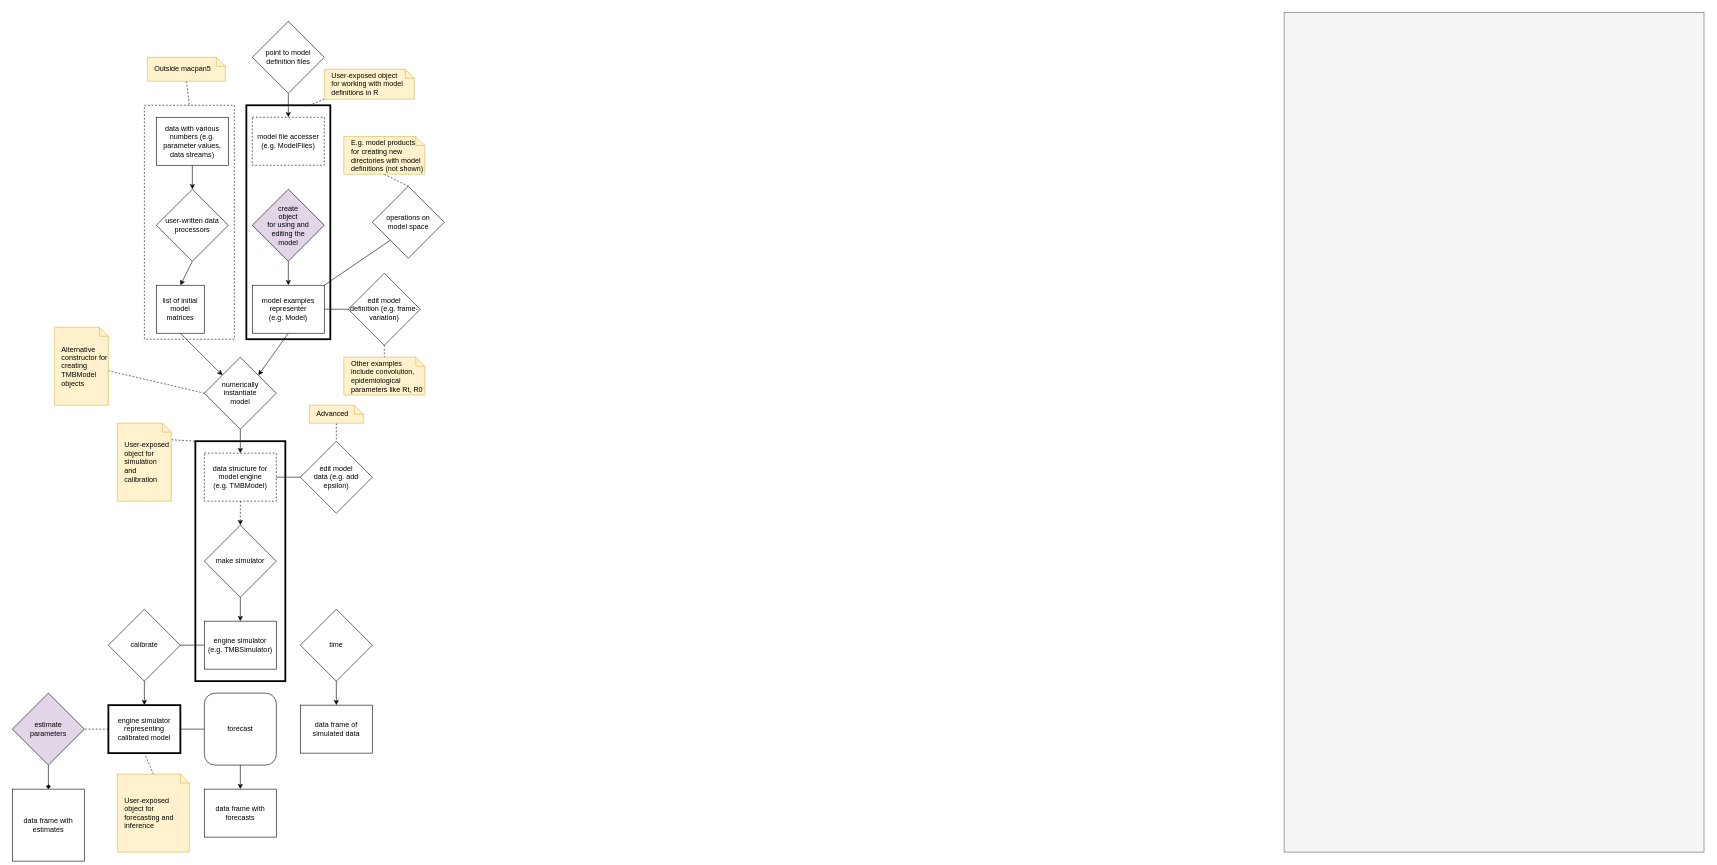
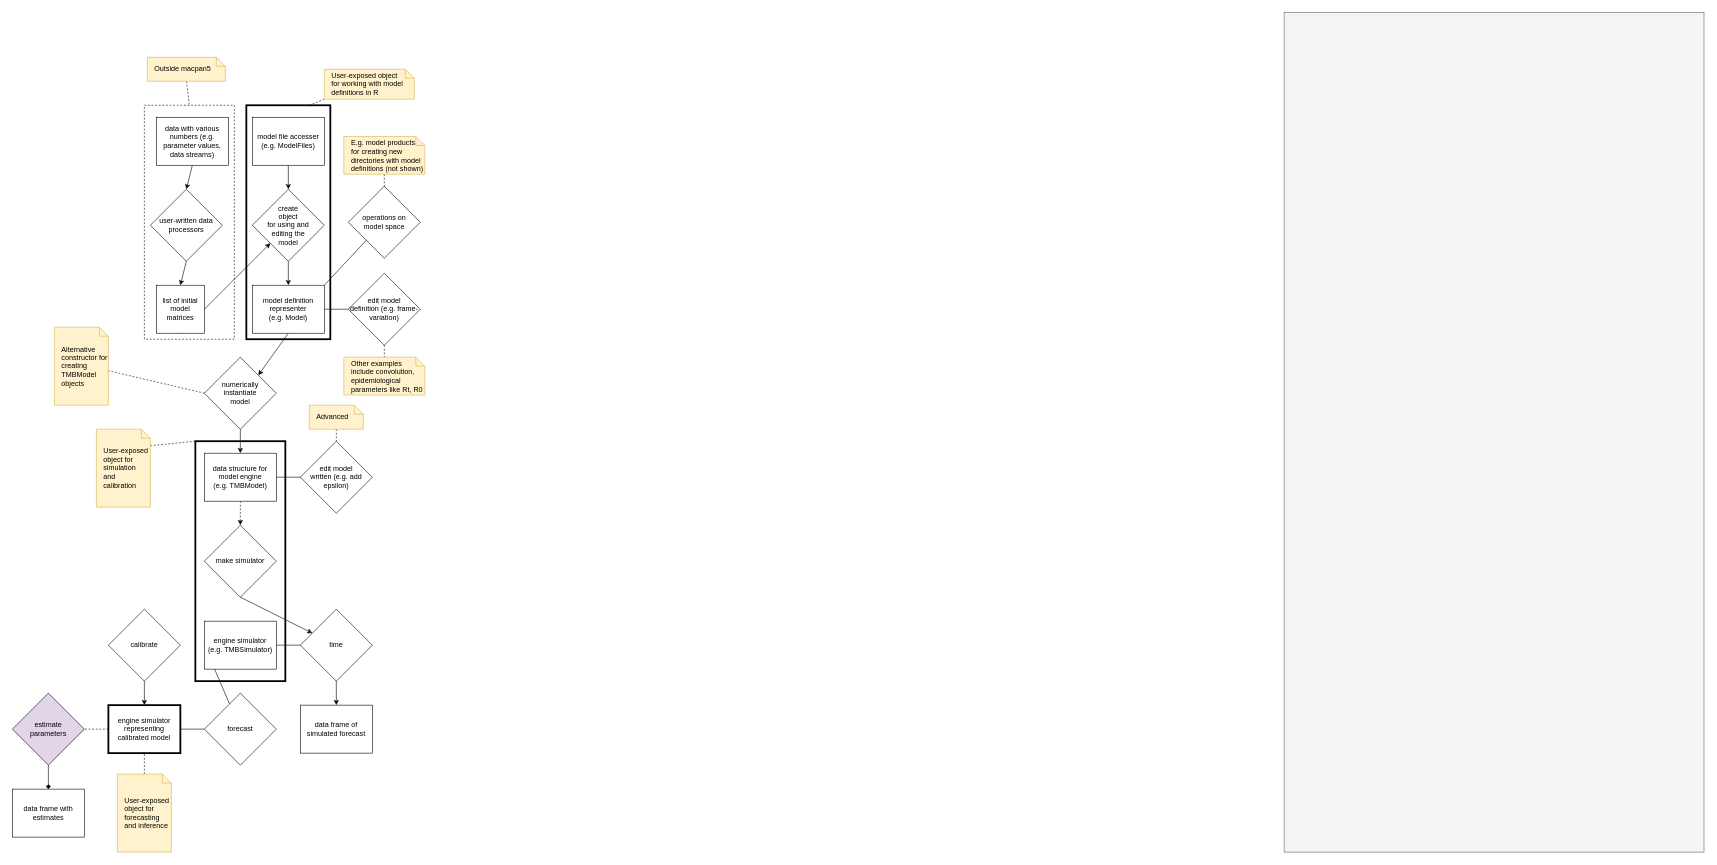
  <mxCell id="0" />
  <mxCell id="1" parent="0" />
  <mxCell id="2" value="" style="rounded=0;whiteSpace=wrap;html=1;fillStyle=solid;fillColor=#f5f5f5;fontColor=#333333;strokeColor=#666666;" parent="1" vertex="1"><mxGeometry x="2140" y="20" width="700" height="1400" as="geometry" /></mxCell>
  <mxCell id="3" value="" style="rounded=0;whiteSpace=wrap;html=1;fillColor=none;dashed=1;" parent="1" vertex="1"><mxGeometry x="240" y="175" width="150" height="390" as="geometry" /></mxCell>
- <mxCell id="5" value="model file accesser&lt;br&gt;(e.g. ModelFiles)" style="rounded=0;whiteSpace=wrap;html=1;dashed=1;" parent="1" vertex="1"><mxGeometry x="420" y="195" width="120" height="80" as="geometry" /></mxCell>
+ <mxCell id="4" style="edgeStyle=none;html=1;exitX=0.5;exitY=1;exitDx=0;exitDy=0;entryX=0.5;entryY=0;entryDx=0;entryDy=0;" parent="1" source="5" target="15" edge="1"><mxGeometry relative="1" as="geometry" /></mxCell>
+ <mxCell id="5" value="model file accesser&lt;br&gt;(e.g. ModelFiles)" style="rounded=0;whiteSpace=wrap;html=1;" parent="1" vertex="1"><mxGeometry x="420" y="195" width="120" height="80" as="geometry" /></mxCell>
  <mxCell id="6" style="edgeStyle=none;html=1;exitX=1;exitY=0.5;exitDx=0;exitDy=0;entryX=0;entryY=0.5;entryDx=0;entryDy=0;endArrow=none;endFill=0;" parent="1" source="59" target="17" edge="1"><mxGeometry relative="1" as="geometry" /></mxCell>
  <mxCell id="7" style="edgeStyle=none;html=1;exitX=0.5;exitY=1;exitDx=0;exitDy=0;entryX=1;entryY=0;entryDx=0;entryDy=0;endArrow=classic;endFill=1;" parent="1" source="59" target="20" edge="1"><mxGeometry relative="1" as="geometry" /></mxCell>
  <mxCell id="8" style="edgeStyle=none;html=1;exitX=0.5;exitY=1;exitDx=0;exitDy=0;entryX=0.5;entryY=0;entryDx=0;entryDy=0;endArrow=classic;endFill=1;dashed=1;" parent="1" source="9" target="28" edge="1"><mxGeometry relative="1" as="geometry" /></mxCell>
- <mxCell id="9" value="data structure for model engine&lt;br&gt;(e.g. TMBModel)" style="rounded=0;whiteSpace=wrap;html=1;dashed=1;" parent="1" vertex="1"><mxGeometry x="340" y="755" width="120" height="80" as="geometry" /></mxCell>
- <mxCell id="10" style="edgeStyle=none;html=1;exitX=0;exitY=0.5;exitDx=0;exitDy=0;entryX=1;entryY=0.5;entryDx=0;entryDy=0;endArrow=none;endFill=0;" parent="1" source="11" target="33" edge="1"><mxGeometry relative="1" as="geometry" /></mxCell>
+ <mxCell id="9" value="data structure for model engine&lt;br&gt;(e.g. TMBModel)" style="rounded=0;whiteSpace=wrap;html=1;" parent="1" vertex="1"><mxGeometry x="340" y="755" width="120" height="80" as="geometry" /></mxCell>
+ <mxCell id="10" style="edgeStyle=none;html=1;exitX=0;exitY=0.5;exitDx=0;exitDy=0;endArrow=none;endFill=0;" parent="1" source="11" target="42" edge="1"><mxGeometry relative="1" as="geometry" /></mxCell>
  <mxCell id="11" value="engine simulator&lt;br&gt;(e.g. TMBSimulator)" style="rounded=0;whiteSpace=wrap;html=1;" parent="1" vertex="1"><mxGeometry x="340" y="1035" width="120" height="80" as="geometry" /></mxCell>
- <mxCell id="12" style="edgeStyle=none;html=1;exitX=0.5;exitY=1;exitDx=0;exitDy=0;entryX=0.5;entryY=0;entryDx=0;entryDy=0;" parent="1" source="13" target="5" edge="1"><mxGeometry relative="1" as="geometry" /></mxCell>
- <mxCell id="13" value="point to model definition files" style="rhombus;whiteSpace=wrap;html=1;" parent="1" vertex="1"><mxGeometry x="420" y="35" width="120" height="120" as="geometry" /></mxCell>
  <mxCell id="14" style="edgeStyle=none;html=1;exitX=0.5;exitY=1;exitDx=0;exitDy=0;entryX=0.5;entryY=0;entryDx=0;entryDy=0;" parent="1" source="15" target="59" edge="1"><mxGeometry relative="1" as="geometry" /></mxCell>
- <mxCell id="15" value="create &lt;br&gt;object &lt;br&gt;for using and &lt;br&gt;editing the &lt;br&gt;model" style="rhombus;whiteSpace=wrap;html=1;fillColor=#e1d5e7;" parent="1" vertex="1"><mxGeometry x="420" y="315" width="120" height="120" as="geometry" /></mxCell>
+ <mxCell id="15" value="create &lt;br&gt;object &lt;br&gt;for using and &lt;br&gt;editing the &lt;br&gt;model" style="rhombus;whiteSpace=wrap;html=1;" parent="1" vertex="1"><mxGeometry x="420" y="315" width="120" height="120" as="geometry" /></mxCell>
  <mxCell id="16" style="edgeStyle=none;html=1;exitX=0.5;exitY=1;exitDx=0;exitDy=0;entryX=0.5;entryY=0;entryDx=0;entryDy=0;entryPerimeter=0;dashed=1;endArrow=none;endFill=0;" parent="1" source="17" target="63" edge="1"><mxGeometry relative="1" as="geometry" /></mxCell>
  <mxCell id="17" value="edit model&lt;br&gt;definition (e.g. frame-variation)" style="rhombus;whiteSpace=wrap;html=1;" parent="1" vertex="1"><mxGeometry x="580" y="455" width="120" height="120" as="geometry" /></mxCell>
  <mxCell id="18" style="edgeStyle=none;html=1;exitX=0.5;exitY=1;exitDx=0;exitDy=0;entryX=0.5;entryY=0;entryDx=0;entryDy=0;endArrow=classic;endFill=1;" parent="1" source="20" target="9" edge="1"><mxGeometry relative="1" as="geometry" /></mxCell>
  <mxCell id="19" style="edgeStyle=none;html=1;exitX=0;exitY=0.5;exitDx=0;exitDy=0;entryX=0;entryY=0;entryDx=90;entryDy=72.5;entryPerimeter=0;dashed=1;endArrow=none;endFill=0;" parent="1" source="20" target="64" edge="1"><mxGeometry relative="1" as="geometry" /></mxCell>
  <mxCell id="20" value="numerically instantiate &lt;br&gt;model" style="rhombus;whiteSpace=wrap;html=1;" parent="1" vertex="1"><mxGeometry x="340" y="595" width="120" height="120" as="geometry" /></mxCell>
  <mxCell id="21" style="edgeStyle=none;html=1;exitX=0.5;exitY=1;exitDx=0;exitDy=0;entryX=0.5;entryY=0;entryDx=0;entryDy=0;endArrow=classic;endFill=1;" parent="1" source="22" target="26" edge="1"><mxGeometry relative="1" as="geometry" /></mxCell>
  <mxCell id="22" value="data with various numbers (e.g. parameter values, data streams)" style="rounded=0;whiteSpace=wrap;html=1;" parent="1" vertex="1"><mxGeometry x="260" y="195" width="120" height="80" as="geometry" /></mxCell>
- <mxCell id="23" style="edgeStyle=none;html=1;exitX=0.5;exitY=1;exitDx=0;exitDy=0;entryX=0;entryY=0;entryDx=0;entryDy=0;endArrow=classic;endFill=1;" parent="1" source="24" target="20" edge="1"><mxGeometry relative="1" as="geometry" /></mxCell>
+ <mxCell id="23" style="edgeStyle=none;html=1;exitX=0.5;exitY=1;exitDx=0;exitDy=0;endArrow=classic;endFill=1;" parent="1" source="24" target="15" edge="1"><mxGeometry relative="1" as="geometry" /></mxCell>
  <mxCell id="24" value="list of initial model matrices" style="rounded=0;whiteSpace=wrap;html=1;" parent="1" vertex="1"><mxGeometry x="260" y="475" width="80" height="80" as="geometry" /></mxCell>
  <mxCell id="25" style="edgeStyle=none;html=1;exitX=0.5;exitY=1;exitDx=0;exitDy=0;entryX=0.5;entryY=0;entryDx=0;entryDy=0;endArrow=classic;endFill=1;" parent="1" source="26" target="24" edge="1"><mxGeometry relative="1" as="geometry" /></mxCell>
- <mxCell id="26" value="user-written data processors" style="rhombus;whiteSpace=wrap;html=1;" parent="1" vertex="1"><mxGeometry x="260" y="315" width="120" height="120" as="geometry" /></mxCell>
- <mxCell id="27" style="edgeStyle=none;html=1;exitX=0.5;exitY=1;exitDx=0;exitDy=0;entryX=0.5;entryY=0;entryDx=0;entryDy=0;endArrow=classic;endFill=1;" parent="1" source="28" target="11" edge="1"><mxGeometry relative="1" as="geometry" /></mxCell>
+ <mxCell id="26" value="user-written data processors" style="rhombus;whiteSpace=wrap;html=1;" parent="1" vertex="1"><mxGeometry x="250" y="315" width="120" height="120" as="geometry" /></mxCell>
+ <mxCell id="27" style="edgeStyle=none;html=1;exitX=0.5;exitY=1;exitDx=0;exitDy=0;endArrow=classic;endFill=1;" parent="1" source="28" target="31" edge="1"><mxGeometry relative="1" as="geometry" /></mxCell>
  <mxCell id="28" value="make simulator" style="rhombus;whiteSpace=wrap;html=1;" parent="1" vertex="1"><mxGeometry x="340" y="875" width="120" height="120" as="geometry" /></mxCell>
+ <mxCell id="29" style="edgeStyle=none;html=1;exitX=0;exitY=0.5;exitDx=0;exitDy=0;entryX=1;entryY=0.5;entryDx=0;entryDy=0;endArrow=none;endFill=0;" parent="1" source="31" target="11" edge="1"><mxGeometry relative="1" as="geometry" /></mxCell>
  <mxCell id="30" style="edgeStyle=none;html=1;exitX=0.5;exitY=1;exitDx=0;exitDy=0;entryX=0.5;entryY=0;entryDx=0;entryDy=0;endArrow=classic;endFill=1;" parent="1" source="31" target="39" edge="1"><mxGeometry relative="1" as="geometry" /></mxCell>
  <mxCell id="31" value="time" style="rhombus;whiteSpace=wrap;html=1;" parent="1" vertex="1"><mxGeometry x="500" y="1015" width="120" height="120" as="geometry" /></mxCell>
  <mxCell id="32" style="edgeStyle=none;html=1;exitX=0.5;exitY=1;exitDx=0;exitDy=0;entryX=0.5;entryY=0;entryDx=0;entryDy=0;endArrow=classic;endFill=1;" parent="1" source="33" target="38" edge="1"><mxGeometry relative="1" as="geometry" /></mxCell>
  <mxCell id="33" value="calibrate" style="rhombus;whiteSpace=wrap;html=1;" parent="1" vertex="1"><mxGeometry x="180" y="1015" width="120" height="120" as="geometry" /></mxCell>
  <mxCell id="34" style="edgeStyle=none;html=1;exitX=0;exitY=0.5;exitDx=0;exitDy=0;entryX=1;entryY=0.5;entryDx=0;entryDy=0;endArrow=none;endFill=0;" parent="1" source="35" target="9" edge="1"><mxGeometry relative="1" as="geometry" /></mxCell>
- <mxCell id="35" value="edit model&lt;br&gt;data (e.g. add epsilon)" style="rhombus;whiteSpace=wrap;html=1;" parent="1" vertex="1"><mxGeometry x="500" y="735" width="120" height="120" as="geometry" /></mxCell>
+ <mxCell id="35" value="edit model&lt;br&gt;written (e.g. add epsilon)" style="rhombus;whiteSpace=wrap;html=1;" parent="1" vertex="1"><mxGeometry x="500" y="735" width="120" height="120" as="geometry" /></mxCell>
  <mxCell id="36" style="edgeStyle=none;html=1;exitX=1;exitY=0.5;exitDx=0;exitDy=0;entryX=0;entryY=0.5;entryDx=0;entryDy=0;endArrow=none;endFill=0;" parent="1" source="38" target="42" edge="1"><mxGeometry relative="1" as="geometry" /></mxCell>
  <mxCell id="37" style="edgeStyle=none;html=1;exitX=0;exitY=0.5;exitDx=0;exitDy=0;entryX=1;entryY=0.5;entryDx=0;entryDy=0;endArrow=none;endFill=0;dashed=1;" parent="1" source="38" target="56" edge="1"><mxGeometry relative="1" as="geometry" /></mxCell>
  <mxCell id="38" value="engine simulator representing calibrated model" style="rounded=0;whiteSpace=wrap;html=1;fillColor=default;strokeWidth=3;" parent="1" vertex="1"><mxGeometry x="180" y="1175" width="120" height="80" as="geometry" /></mxCell>
- <mxCell id="39" value="data frame of simulated data" style="rounded=0;whiteSpace=wrap;html=1;fillColor=default;" parent="1" vertex="1"><mxGeometry x="500" y="1175" width="120" height="80" as="geometry" /></mxCell>
- <mxCell id="40" style="edgeStyle=none;html=1;exitX=0.5;exitY=1;exitDx=0;exitDy=0;entryX=0.5;entryY=0;entryDx=0;entryDy=0;endArrow=classic;endFill=1;" parent="1" source="42" target="43" edge="1"><mxGeometry relative="1" as="geometry" /></mxCell>
+ <mxCell id="39" value="data frame of simulated forecast" style="rounded=0;whiteSpace=wrap;html=1;fillColor=default;" parent="1" vertex="1"><mxGeometry x="500" y="1175" width="120" height="80" as="geometry" /></mxCell>
  <mxCell id="41" value="" style="rounded=0;whiteSpace=wrap;html=1;fillColor=none;strokeWidth=3;" parent="1" vertex="1"><mxGeometry x="410" y="175" width="140" height="390" as="geometry" /></mxCell>
- <mxCell id="42" value="forecast" style="whiteSpace=wrap;html=1;rounded=1;" parent="1" vertex="1"><mxGeometry x="340" y="1155" width="120" height="120" as="geometry" /></mxCell>
- <mxCell id="43" value="data frame with forecasts" style="rounded=0;whiteSpace=wrap;html=1;fillColor=default;" parent="1" vertex="1"><mxGeometry x="340" y="1315" width="120" height="80" as="geometry" /></mxCell>
+ <mxCell id="42" value="forecast" style="rhombus;whiteSpace=wrap;html=1;" parent="1" vertex="1"><mxGeometry x="340" y="1155" width="120" height="120" as="geometry" /></mxCell>
  <mxCell id="44" style="edgeStyle=none;html=1;exitX=0.5;exitY=1;exitDx=0;exitDy=0;exitPerimeter=0;entryX=0.5;entryY=0;entryDx=0;entryDy=0;endArrow=none;endFill=0;dashed=1;" parent="1" source="45" target="3" edge="1"><mxGeometry relative="1" as="geometry" /></mxCell>
  <mxCell id="45" value="Outside macpan5" style="shape=note;size=15;align=left;spacingLeft=10;html=1;whiteSpace=wrap;strokeWidth=1;fillColor=#fff2cc;strokeColor=#d6b656;" parent="1" vertex="1"><mxGeometry x="245" y="95" width="130" height="40" as="geometry" /></mxCell>
  <mxCell id="46" style="edgeStyle=none;html=1;exitX=0.5;exitY=1;exitDx=0;exitDy=0;exitPerimeter=0;entryX=0.5;entryY=0;entryDx=0;entryDy=0;endArrow=none;endFill=0;dashed=1;" parent="1" source="47" target="35" edge="1"><mxGeometry relative="1" as="geometry" /></mxCell>
- <mxCell id="47" value="Advanced" style="shape=note;size=15;align=left;spacingLeft=10;html=1;whiteSpace=wrap;strokeWidth=1;fillColor=#fff2cc;strokeColor=#d6b656;" parent="1" vertex="1"><mxGeometry x="515" y="675" width="90" height="30" as="geometry" /></mxCell>
+ <mxCell id="47" value="Advanced" style="shape=note;size=15;align=left;spacingLeft=10;html=1;whiteSpace=wrap;strokeWidth=1;fillColor=#fff2cc;strokeColor=#d6b656;" parent="1" vertex="1"><mxGeometry x="515" y="675" width="90" height="40" as="geometry" /></mxCell>
  <mxCell id="48" style="edgeStyle=none;html=1;exitX=0;exitY=1;exitDx=0;exitDy=0;exitPerimeter=0;entryX=0.75;entryY=0;entryDx=0;entryDy=0;endArrow=none;endFill=0;dashed=1;" parent="1" source="49" target="41" edge="1"><mxGeometry relative="1" as="geometry" /></mxCell>
  <mxCell id="49" value="User-exposed object &lt;br&gt;for working with model definitions in R" style="shape=note;size=15;align=left;spacingLeft=10;html=1;whiteSpace=wrap;strokeWidth=1;fillColor=#fff2cc;strokeColor=#d6b656;" parent="1" vertex="1"><mxGeometry x="540" y="115" width="150" height="50" as="geometry" /></mxCell>
  <mxCell id="50" value="" style="rounded=0;whiteSpace=wrap;html=1;fillColor=none;strokeWidth=3;" parent="1" vertex="1"><mxGeometry x="325" y="735" width="150" height="400" as="geometry" /></mxCell>
  <mxCell id="51" style="edgeStyle=none;html=1;exitX=0;exitY=0;exitDx=90;exitDy=27.5;exitPerimeter=0;entryX=0;entryY=0;entryDx=0;entryDy=0;endArrow=none;endFill=0;dashed=1;" parent="1" source="52" target="50" edge="1"><mxGeometry relative="1" as="geometry" /></mxCell>
- <mxCell id="52" value="User-exposed object for simulation&lt;br&gt;and calibration" style="shape=note;size=15;align=left;spacingLeft=10;html=1;whiteSpace=wrap;strokeWidth=1;fillColor=#fff2cc;strokeColor=#d6b656;" parent="1" vertex="1"><mxGeometry x="195" y="705" width="90" height="130" as="geometry" /></mxCell>
+ <mxCell id="52" value="User-exposed object for simulation&lt;br&gt;and calibration" style="shape=note;size=15;align=left;spacingLeft=10;html=1;whiteSpace=wrap;strokeWidth=1;fillColor=#fff2cc;strokeColor=#d6b656;" parent="1" vertex="1"><mxGeometry x="160" y="715" width="90" height="130" as="geometry" /></mxCell>
  <mxCell id="53" style="edgeStyle=none;html=1;exitX=0.5;exitY=0;exitDx=0;exitDy=0;exitPerimeter=0;entryX=0.5;entryY=1;entryDx=0;entryDy=0;endArrow=none;endFill=0;dashed=1;" parent="1" source="54" target="38" edge="1"><mxGeometry relative="1" as="geometry" /></mxCell>
- <mxCell id="54" value="User-exposed object for forecasting and inference" style="shape=note;size=15;align=left;spacingLeft=10;html=1;whiteSpace=wrap;strokeWidth=1;fillColor=#fff2cc;strokeColor=#d6b656;" parent="1" vertex="1"><mxGeometry x="195" y="1290" width="120" height="130" as="geometry" /></mxCell>
+ <mxCell id="54" value="User-exposed object for forecasting and inference" style="shape=note;size=15;align=left;spacingLeft=10;html=1;whiteSpace=wrap;strokeWidth=1;fillColor=#fff2cc;strokeColor=#d6b656;" parent="1" vertex="1"><mxGeometry x="195" y="1290" width="90" height="130" as="geometry" /></mxCell>
  <mxCell id="55" style="edgeStyle=none;html=1;exitX=0.5;exitY=1;exitDx=0;exitDy=0;entryX=0.5;entryY=0;entryDx=0;entryDy=0;endArrow=diamond;endFill=1;" parent="1" source="56" target="57" edge="1"><mxGeometry relative="1" as="geometry" /></mxCell>
  <mxCell id="56" value="estimate&lt;br&gt;parameters" style="rhombus;whiteSpace=wrap;html=1;fillColor=#e1d5e7;" parent="1" vertex="1"><mxGeometry x="20" y="1155" width="120" height="120" as="geometry" /></mxCell>
- <mxCell id="57" value="data frame with estimates" style="rounded=0;whiteSpace=wrap;html=1;fillColor=default;" parent="1" vertex="1"><mxGeometry x="20" y="1315" width="120" height="120" as="geometry" /></mxCell>
+ <mxCell id="57" value="data frame with estimates" style="rounded=0;whiteSpace=wrap;html=1;fillColor=default;" parent="1" vertex="1"><mxGeometry x="20" y="1315" width="120" height="80" as="geometry" /></mxCell>
  <mxCell id="58" style="edgeStyle=none;html=1;exitX=1;exitY=0;exitDx=0;exitDy=0;entryX=0;entryY=1;entryDx=0;entryDy=0;endArrow=none;endFill=0;" parent="1" source="59" target="60" edge="1"><mxGeometry relative="1" as="geometry" /></mxCell>
- <mxCell id="59" value="model examples representer&lt;br&gt;(e.g. Model)" style="rounded=0;whiteSpace=wrap;html=1;" parent="1" vertex="1"><mxGeometry x="420" y="475" width="120" height="80" as="geometry" /></mxCell>
- <mxCell id="60" value="operations on &lt;br&gt;model space" style="rhombus;whiteSpace=wrap;html=1;" parent="1" vertex="1"><mxGeometry x="620" y="310" width="120" height="120" as="geometry" /></mxCell>
+ <mxCell id="59" value="model definition representer&lt;br&gt;(e.g. Model)" style="rounded=0;whiteSpace=wrap;html=1;" parent="1" vertex="1"><mxGeometry x="420" y="475" width="120" height="80" as="geometry" /></mxCell>
+ <mxCell id="60" value="operations on &lt;br&gt;model space" style="rhombus;whiteSpace=wrap;html=1;" parent="1" vertex="1"><mxGeometry x="580" y="310" width="120" height="120" as="geometry" /></mxCell>
  <mxCell id="61" style="edgeStyle=none;html=1;exitX=0.5;exitY=1;exitDx=0;exitDy=0;exitPerimeter=0;entryX=0.5;entryY=0;entryDx=0;entryDy=0;endArrow=none;endFill=0;dashed=1;" parent="1" source="62" target="60" edge="1"><mxGeometry relative="1" as="geometry" /></mxCell>
  <mxCell id="62" value="E.g. model products for creating new directories with model definitions (not shown)" style="shape=note;size=15;align=left;spacingLeft=10;html=1;whiteSpace=wrap;strokeWidth=1;fillColor=#fff2cc;strokeColor=#d6b656;" parent="1" vertex="1"><mxGeometry x="572.5" y="227" width="135" height="63" as="geometry" /></mxCell>
  <mxCell id="63" value="Other examples include convolution, epidemiological parameters like Rt, R0" style="shape=note;size=15;align=left;spacingLeft=10;html=1;whiteSpace=wrap;strokeWidth=1;fillColor=#fff2cc;strokeColor=#d6b656;" parent="1" vertex="1"><mxGeometry x="572.5" y="595" width="135" height="63" as="geometry" /></mxCell>
  <mxCell id="64" value="Alternative constructor for creating TMBModel objects" style="shape=note;size=15;align=left;spacingLeft=10;html=1;whiteSpace=wrap;strokeWidth=1;fillColor=#fff2cc;strokeColor=#d6b656;" parent="1" vertex="1"><mxGeometry x="90" y="545" width="90" height="130" as="geometry" /></mxCell>
